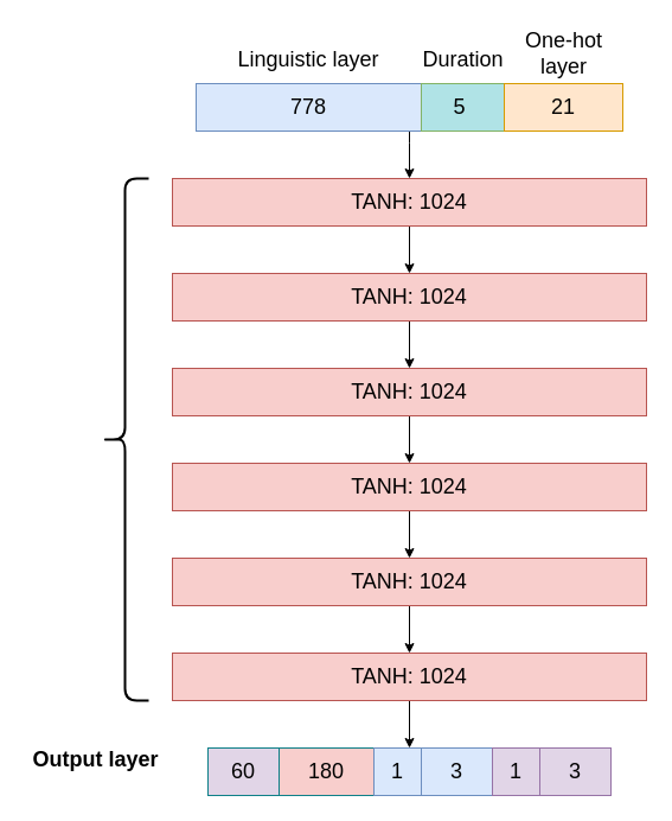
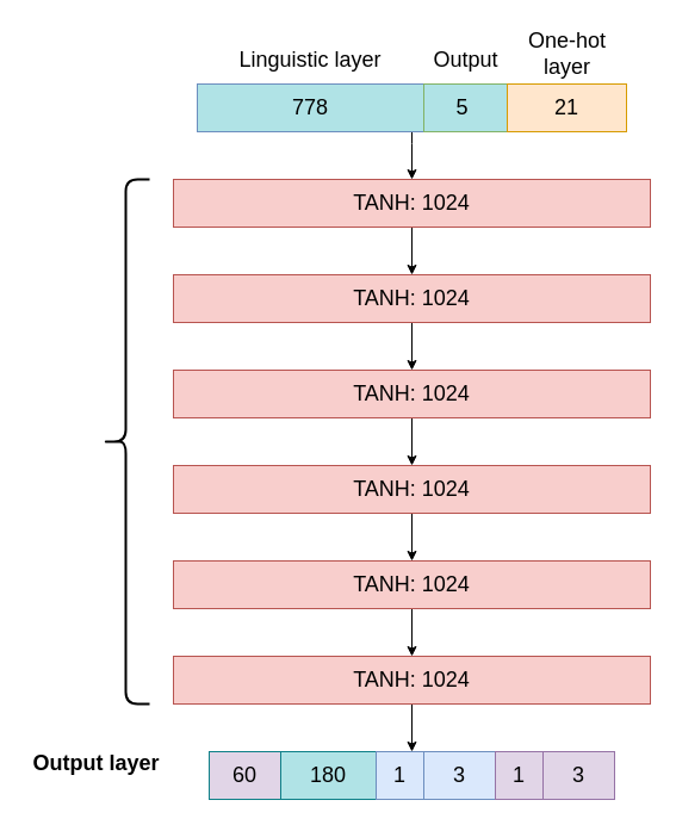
  <mxCell id="0" />
  <mxCell id="1" parent="0" />
  <mxCell id="2" style="edgeStyle=orthogonalEdgeStyle;rounded=0;orthogonalLoop=1;jettySize=auto;html=1;fontSize=18;" edge="1" parent="1" source="3" target="5"><mxGeometry relative="1" as="geometry"><Array as="points"><mxPoint x="345" y="120" /><mxPoint x="345" y="120" /></Array></mxGeometry></mxCell>
- <mxCell id="3" value="778" style="rounded=0;whiteSpace=wrap;html=1;rotation=0;fillColor=#dae8fc;strokeColor=#6c8ebf;fontSize=18;" vertex="1" parent="1"><mxGeometry x="165" y="70" width="190" height="40" as="geometry" /></mxCell>
+ <mxCell id="3" value="778" style="rounded=0;whiteSpace=wrap;html=1;rotation=0;fillColor=#b0e3e6;strokeColor=#6c8ebf;fontSize=18;" vertex="1" parent="1"><mxGeometry x="165" y="70" width="190" height="40" as="geometry" /></mxCell>
  <mxCell id="4" style="edgeStyle=orthogonalEdgeStyle;rounded=0;orthogonalLoop=1;jettySize=auto;html=1;exitX=0.5;exitY=1;exitDx=0;exitDy=0;fontSize=18;" edge="1" parent="1" source="5" target="7"><mxGeometry relative="1" as="geometry" /></mxCell>
  <mxCell id="5" value="TANH: 1024" style="rounded=0;whiteSpace=wrap;html=1;rotation=0;fillColor=#f8cecc;strokeColor=#b85450;fontSize=18;" vertex="1" parent="1"><mxGeometry x="145" y="150" width="400" height="40" as="geometry" /></mxCell>
  <mxCell id="6" style="edgeStyle=orthogonalEdgeStyle;rounded=0;orthogonalLoop=1;jettySize=auto;html=1;exitX=0.5;exitY=1;exitDx=0;exitDy=0;fontSize=18;" edge="1" parent="1" source="7" target="9"><mxGeometry relative="1" as="geometry" /></mxCell>
  <mxCell id="7" value="TANH: 1024" style="rounded=0;whiteSpace=wrap;html=1;rotation=0;fillColor=#f8cecc;strokeColor=#b85450;fontSize=18;" vertex="1" parent="1"><mxGeometry x="145" y="230" width="400" height="40" as="geometry" /></mxCell>
  <mxCell id="8" style="edgeStyle=orthogonalEdgeStyle;rounded=0;orthogonalLoop=1;jettySize=auto;html=1;exitX=0.5;exitY=1;exitDx=0;exitDy=0;fontSize=18;" edge="1" parent="1" source="9" target="11"><mxGeometry relative="1" as="geometry" /></mxCell>
  <mxCell id="9" value="TANH: 1024" style="rounded=0;whiteSpace=wrap;html=1;rotation=0;fillColor=#f8cecc;strokeColor=#b85450;fontSize=18;" vertex="1" parent="1"><mxGeometry x="145" y="310" width="400" height="40" as="geometry" /></mxCell>
  <mxCell id="10" style="edgeStyle=orthogonalEdgeStyle;rounded=0;orthogonalLoop=1;jettySize=auto;html=1;exitX=0.5;exitY=1;exitDx=0;exitDy=0;fontSize=18;" edge="1" parent="1" source="11" target="13"><mxGeometry relative="1" as="geometry" /></mxCell>
  <mxCell id="11" value="TANH: 1024" style="rounded=0;whiteSpace=wrap;html=1;rotation=0;fillColor=#f8cecc;strokeColor=#b85450;fontSize=18;" vertex="1" parent="1"><mxGeometry x="145" y="390" width="400" height="40" as="geometry" /></mxCell>
  <mxCell id="12" style="edgeStyle=orthogonalEdgeStyle;rounded=0;orthogonalLoop=1;jettySize=auto;html=1;exitX=0.5;exitY=1;exitDx=0;exitDy=0;fontSize=18;" edge="1" parent="1" source="13" target="15"><mxGeometry relative="1" as="geometry" /></mxCell>
  <mxCell id="13" value="TANH: 1024" style="rounded=0;whiteSpace=wrap;html=1;rotation=0;fillColor=#f8cecc;strokeColor=#b85450;fontSize=18;" vertex="1" parent="1"><mxGeometry x="145" y="470" width="400" height="40" as="geometry" /></mxCell>
  <mxCell id="14" style="edgeStyle=orthogonalEdgeStyle;rounded=0;orthogonalLoop=1;jettySize=auto;html=1;entryX=0.75;entryY=0;entryDx=0;entryDy=0;fontSize=18;" edge="1" parent="1" source="15" target="21"><mxGeometry relative="1" as="geometry" /></mxCell>
  <mxCell id="15" value="TANH: 1024" style="rounded=0;whiteSpace=wrap;html=1;rotation=0;fillColor=#f8cecc;strokeColor=#b85450;fontSize=18;" vertex="1" parent="1"><mxGeometry x="145" y="550" width="400" height="40" as="geometry" /></mxCell>
  <mxCell id="16" value="Linguistic layer&lt;br&gt;" style="text;html=1;strokeColor=none;fillColor=none;align=center;verticalAlign=middle;whiteSpace=wrap;rounded=0;fontSize=18;" vertex="1" parent="1"><mxGeometry x="170" y="40" width="180" height="20" as="geometry" /></mxCell>
  <mxCell id="17" value="5&amp;nbsp;" style="rounded=0;whiteSpace=wrap;html=1;rotation=0;fillColor=#b0e3e6;strokeColor=#82b366;fontSize=18;" vertex="1" parent="1"><mxGeometry x="355" y="70" width="70" height="40" as="geometry" /></mxCell>
- <mxCell id="18" value="Duration" style="text;html=1;align=center;verticalAlign=middle;resizable=0;points=[];autosize=1;fontSize=18;" vertex="1" parent="1"><mxGeometry x="350" y="35" width="80" height="30" as="geometry" /></mxCell>
+ <mxCell id="18" value="Output" style="text;html=1;align=center;verticalAlign=middle;resizable=0;points=[];autosize=1;fontSize=18;" vertex="1" parent="1"><mxGeometry x="350" y="35" width="80" height="30" as="geometry" /></mxCell>
  <mxCell id="19" value="60" style="rounded=0;whiteSpace=wrap;html=1;rotation=0;fillColor=#e1d5e7;strokeColor=#0e8088;fontSize=18;" vertex="1" parent="1"><mxGeometry x="175" y="630" width="60" height="40" as="geometry" /></mxCell>
- <mxCell id="20" value="180" style="rounded=0;whiteSpace=wrap;html=1;rotation=0;fillColor=#f8cecc;strokeColor=#0e8088;fontSize=18;" vertex="1" parent="1"><mxGeometry x="235" y="630" width="80" height="40" as="geometry" /></mxCell>
+ <mxCell id="20" value="180" style="rounded=0;whiteSpace=wrap;html=1;rotation=0;fillColor=#b0e3e6;strokeColor=#0e8088;fontSize=18;" vertex="1" parent="1"><mxGeometry x="235" y="630" width="80" height="40" as="geometry" /></mxCell>
  <mxCell id="21" value="1" style="rounded=0;whiteSpace=wrap;html=1;rotation=0;fillColor=#dae8fc;strokeColor=#6c8ebf;fontSize=18;" vertex="1" parent="1"><mxGeometry x="315" y="630" width="40" height="40" as="geometry" /></mxCell>
  <mxCell id="22" value="3" style="rounded=0;whiteSpace=wrap;html=1;rotation=0;fillColor=#dae8fc;strokeColor=#6c8ebf;fontSize=18;" vertex="1" parent="1"><mxGeometry x="355" y="630" width="60" height="40" as="geometry" /></mxCell>
  <mxCell id="23" value="1" style="rounded=0;whiteSpace=wrap;html=1;rotation=0;fillColor=#e1d5e7;strokeColor=#9673a6;fontSize=18;" vertex="1" parent="1"><mxGeometry x="415" y="630" width="40" height="40" as="geometry" /></mxCell>
  <mxCell id="24" value="3" style="rounded=0;whiteSpace=wrap;html=1;rotation=0;fillColor=#e1d5e7;strokeColor=#9673a6;fontSize=18;" vertex="1" parent="1"><mxGeometry x="455" y="630" width="60" height="40" as="geometry" /></mxCell>
  <mxCell id="25" value="" style="shape=curlyBracket;whiteSpace=wrap;html=1;rounded=1;fontSize=18;strokeWidth=2;" vertex="1" parent="1"><mxGeometry x="85" y="150" width="40" height="440" as="geometry" /></mxCell>
  <mxCell id="26" value="Output layer" style="text;html=1;align=center;verticalAlign=middle;resizable=0;points=[];autosize=1;fontSize=18;fontStyle=1" vertex="1" parent="1"><mxGeometry x="20" y="625" width="120" height="30" as="geometry" /></mxCell>
  <mxCell id="27" value="21" style="rounded=0;whiteSpace=wrap;html=1;fontSize=18;fillColor=#ffe6cc;strokeColor=#d79b00;" vertex="1" parent="1"><mxGeometry x="425" y="70" width="100" height="40" as="geometry" /></mxCell>
  <mxCell id="28" value="One-hot &lt;br&gt;layer" style="text;html=1;align=center;verticalAlign=middle;resizable=0;points=[];autosize=1;fontSize=18;" vertex="1" parent="1"><mxGeometry x="435" y="20" width="80" height="50" as="geometry" /></mxCell>
